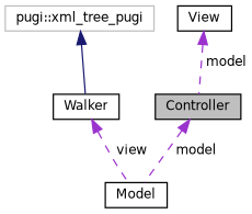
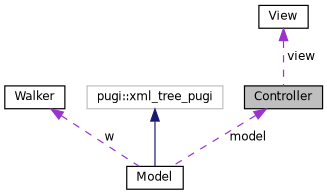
  digraph {
    node [color=black fillcolor=white fontname=Helvetica fontsize=10 shape=record style=filled]
    edge [color=darkorchid3 dir=back fontname=Helvetica fontsize=10 labelfontname=Helvetica labelfontsize=10 style=dashed]
    n1 [fillcolor=grey75 fontcolor=black height=0.2 label=Controller width=0.4]
    n2 [height=0.2 label=Model width=0.4]
    n3 [height=0.2 label=View width=0.4]
    n4 [height=0.2 label=Walker width=0.4]
    n5 [color=grey75 height=0.2 label="pugi::xml_tree_pugi" width=0.4]
    n1 -> n2 [label=" model"]
-   n3 -> n1 [label=" model"]
-   n4 -> n2 [label=" view"]
-   n5 -> n4 [color=midnightblue style=solid]
+   n3 -> n1 [label=" view"]
+   n4 -> n2 [label=" w"]
+   n5 -> n2 [color=midnightblue style=solid]
  }
